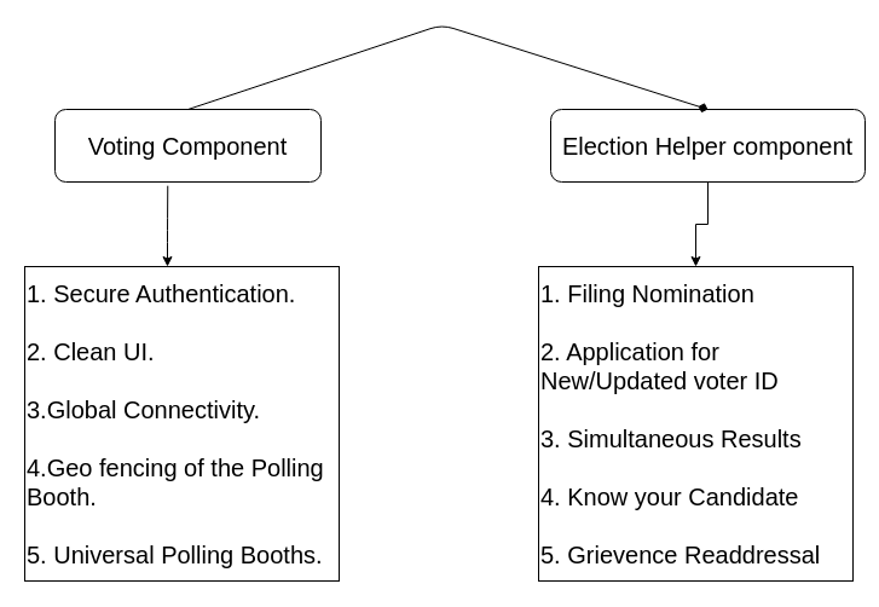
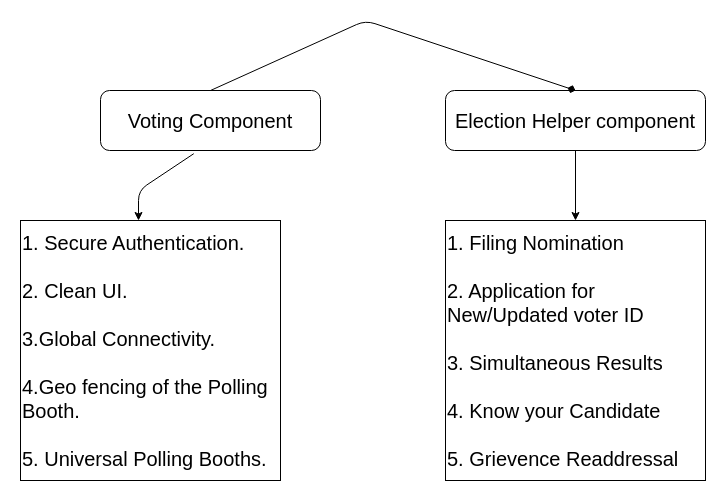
  <mxCell id="0" />
  <mxCell id="1" parent="0" />
- <mxCell id="2" value="&lt;font style=&quot;font-size: 20px&quot;&gt;Voting Component&lt;/font&gt;" style="rounded=1;whiteSpace=wrap;html=1;" vertex="1" parent="1"><mxGeometry x="45" y="90" width="220" height="60" as="geometry" /></mxCell>
+ <mxCell id="2" value="&lt;font style=&quot;font-size: 20px&quot;&gt;Voting Component&lt;/font&gt;" style="rounded=1;whiteSpace=wrap;html=1;" vertex="1" parent="1"><mxGeometry x="100" y="90" width="220" height="60" as="geometry" /></mxCell>
  <mxCell id="3" style="edgeStyle=orthogonalEdgeStyle;rounded=0;orthogonalLoop=1;jettySize=auto;html=1;" edge="1" parent="1" source="4" target="8"><mxGeometry relative="1" as="geometry"><mxPoint x="575" y="210" as="targetPoint" /></mxGeometry></mxCell>
- <mxCell id="4" value="&lt;font style=&quot;font-size: 20px&quot;&gt;Election Helper component&lt;/font&gt;" style="rounded=1;whiteSpace=wrap;html=1;" vertex="1" parent="1"><mxGeometry x="455" y="90" width="260" height="60" as="geometry" /></mxCell>
+ <mxCell id="4" value="&lt;font style=&quot;font-size: 20px&quot;&gt;Election Helper component&lt;/font&gt;" style="rounded=1;whiteSpace=wrap;html=1;" vertex="1" parent="1"><mxGeometry x="445" y="90" width="260" height="60" as="geometry" /></mxCell>
  <mxCell id="5" value="" style="endArrow=diamond;html=1;entryX=0.5;entryY=0;entryDx=0;entryDy=0;exitX=0.5;exitY=0;exitDx=0;exitDy=0;" edge="1" parent="1" source="2" target="4"><mxGeometry width="50" height="50" relative="1" as="geometry"><mxPoint x="155" y="70" as="sourcePoint" /><mxPoint x="536" y="169" as="targetPoint" /><Array as="points"><mxPoint x="365" y="20" /></Array></mxGeometry></mxCell>
  <mxCell id="6" value="" style="endArrow=classic;html=1;exitX=0.424;exitY=1.053;exitDx=0;exitDy=0;exitPerimeter=0;" edge="1" parent="1" source="2"><mxGeometry width="50" height="50" relative="1" as="geometry"><mxPoint x="100" y="170" as="sourcePoint" /><mxPoint x="138" y="220" as="targetPoint" /><Array as="points"><mxPoint x="138" y="190" /></Array></mxGeometry></mxCell>
  <mxCell id="7" value="&lt;font style=&quot;font-size: 20px&quot;&gt;1. Secure Authentication.&lt;br&gt;&lt;br&gt;2. Clean UI.&lt;br&gt;&lt;br&gt;3.Global Connectivity.&lt;br&gt;&lt;br&gt;4.Geo fencing of the Polling Booth.&lt;br&gt;&lt;br&gt;5. Universal Polling Booths.&lt;/font&gt;" style="whiteSpace=wrap;html=1;aspect=fixed;align=left;" vertex="1" parent="1"><mxGeometry x="20" y="220" width="260" height="260" as="geometry" /></mxCell>
  <mxCell id="8" value="&lt;font style=&quot;font-size: 20px&quot;&gt;1. Filing Nomination&lt;br&gt;&lt;br&gt;2. Application for New/Updated voter ID&lt;br&gt;&lt;br&gt;3. Simultaneous Results&lt;br&gt;&lt;br&gt;4. Know your Candidate&lt;br&gt;&lt;br&gt;5. Grievence Readdressal&lt;/font&gt;" style="whiteSpace=wrap;html=1;aspect=fixed;align=left;" vertex="1" parent="1"><mxGeometry x="445" y="220" width="260" height="260" as="geometry" /></mxCell>
